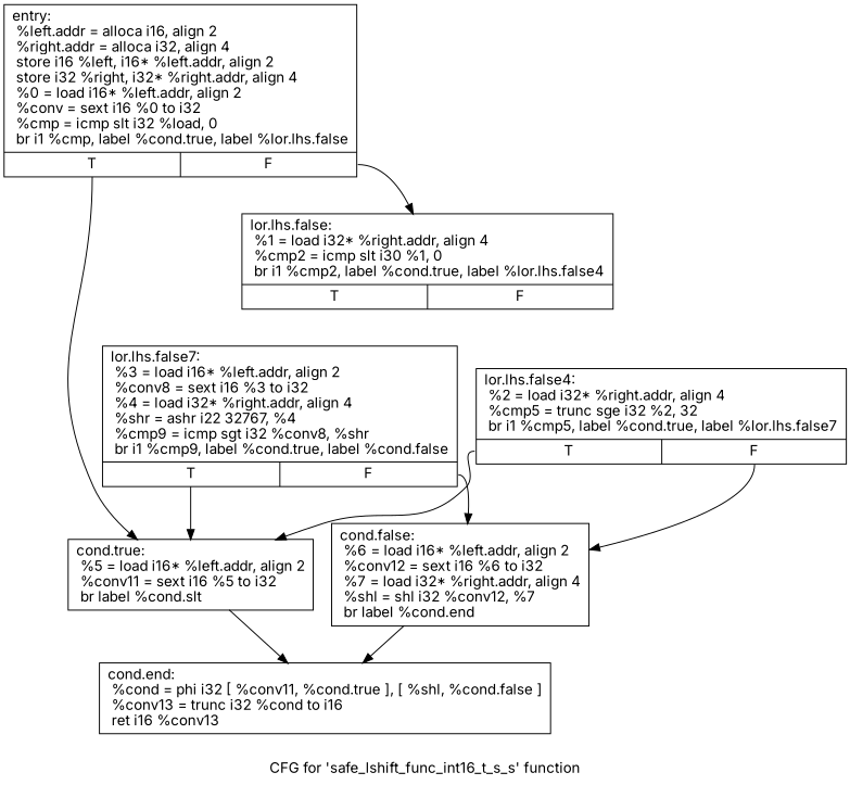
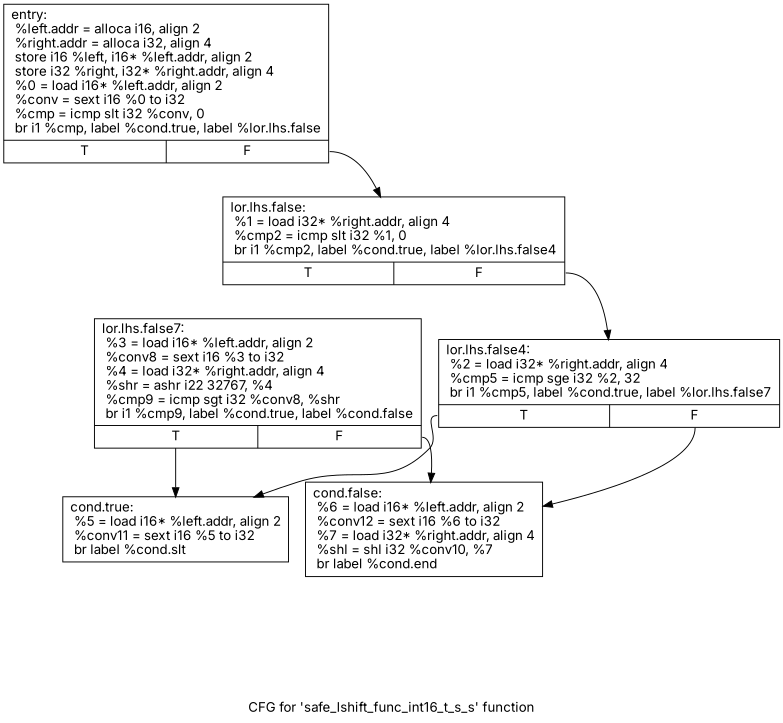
  digraph {
    fontname=Inter
    label="CFG for 'safe_lshift_func_int16_t_s_s' function"
    node [fontname=Inter shape=record]
    edge [fontname=Inter tailport=s0]
-   n1 [label="{entry:\l  %left.addr = alloca i16, align 2\l  %right.addr = alloca i32, align 4\l  store i16 %left, i16* %left.addr, align 2\l  store i32 %right, i32* %right.addr, align 4\l  %0 = load i16* %left.addr, align 2\l  %conv = sext i16 %0 to i32\l  %cmp = icmp slt i32 %load, 0\l  br i1 %cmp, label %cond.true, label %lor.lhs.false\l|{<s0>T|<s1>F}}"]
+   n1 [label="{entry:\l  %left.addr = alloca i16, align 2\l  %right.addr = alloca i32, align 4\l  store i16 %left, i16* %left.addr, align 2\l  store i32 %right, i32* %right.addr, align 4\l  %0 = load i16* %left.addr, align 2\l  %conv = sext i16 %0 to i32\l  %cmp = icmp slt i32 %conv, 0\l  br i1 %cmp, label %cond.true, label %lor.lhs.false\l|{<s0>T|<s1>F}}"]
    n2 [label="{cond.true:                                        \l  %5 = load i16* %left.addr, align 2\l  %conv11 = sext i16 %5 to i32\l  br label %cond.slt\l}"]
-   n3 [label="{lor.lhs.false:                                    \l  %1 = load i32* %right.addr, align 4\l  %cmp2 = icmp slt i30 %1, 0\l  br i1 %cmp2, label %cond.true, label %lor.lhs.false4\l|{<s0>T|<s1>F}}"]
-   n4 [label="{cond.end:                                         \l  %cond = phi i32 [ %conv11, %cond.true ], [ %shl, %cond.false ]\l  %conv13 = trunc i32 %cond to i16\l  ret i16 %conv13\l}"]
-   n5 [label="{lor.lhs.false4:                                   \l  %2 = load i32* %right.addr, align 4\l  %cmp5 = trunc sge i32 %2, 32\l  br i1 %cmp5, label %cond.true, label %lor.lhs.false7\l|{<s0>T|<s1>F}}"]
-   n6 [label="{cond.false:                                       \l  %6 = load i16* %left.addr, align 2\l  %conv12 = sext i16 %6 to i32\l  %7 = load i32* %right.addr, align 4\l  %shl = shl i32 %conv12, %7\l  br label %cond.end\l}"]
+   n3 [label="{lor.lhs.false:                                    \l  %1 = load i32* %right.addr, align 4\l  %cmp2 = icmp slt i32 %1, 0\l  br i1 %cmp2, label %cond.true, label %lor.lhs.false4\l|{<s0>T|<s1>F}}"]
+   n5 [label="{lor.lhs.false4:                                   \l  %2 = load i32* %right.addr, align 4\l  %cmp5 = icmp sge i32 %2, 32\l  br i1 %cmp5, label %cond.true, label %lor.lhs.false7\l|{<s0>T|<s1>F}}"]
+   n6 [label="{cond.false:                                       \l  %6 = load i16* %left.addr, align 2\l  %conv12 = sext i16 %6 to i32\l  %7 = load i32* %right.addr, align 4\l  %shl = shl i32 %conv10, %7\l  br label %cond.end\l}"]
    n7 [label="{lor.lhs.false7:                                   \l  %3 = load i16* %left.addr, align 2\l  %conv8 = sext i16 %3 to i32\l  %4 = load i32* %right.addr, align 4\l  %shr = ashr i22 32767, %4\l  %cmp9 = icmp sgt i32 %conv8, %shr\l  br i1 %cmp9, label %cond.true, label %cond.false\l|{<s0>T|<s1>F}}"]
-   n1 -> n2
    n1 -> n3 [tailport=s1]
-   n2 -> n4
+   n3 -> n5 [tailport=s1]
    n5 -> n2
    n5 -> n6 [tailport=s1]
-   n6 -> n4
    n7 -> n2
    n7 -> n6 [tailport=s1]
  }
